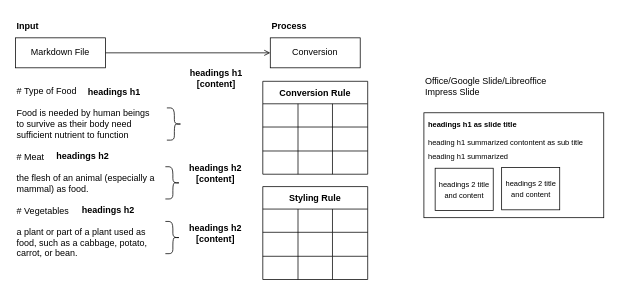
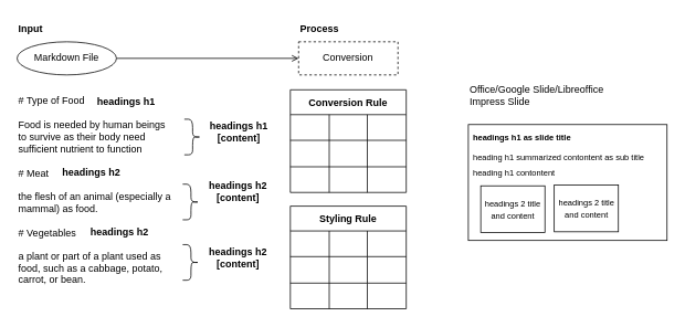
  <mxCell id="0" />
  <mxCell id="1" parent="0" />
  <mxCell id="2" style="edgeStyle=orthogonalEdgeStyle;rounded=0;orthogonalLoop=1;jettySize=auto;html=1;endArrow=open;" edge="1" parent="1" source="3" target="15"><mxGeometry relative="1" as="geometry" /></mxCell>
- <mxCell id="3" value="Markdown File" style="rounded=0;whiteSpace=wrap;html=1;" vertex="1" parent="1"><mxGeometry x="20" y="50" width="120" height="40" as="geometry" /></mxCell>
+ <mxCell id="3" value="Markdown File" style="ellipse;whiteSpace=wrap;html=1;" vertex="1" parent="1"><mxGeometry x="20" y="50" width="120" height="40" as="geometry" /></mxCell>
  <mxCell id="4" value="&lt;b&gt;Input&lt;/b&gt;" style="text;html=1;strokeColor=none;fillColor=none;align=left;verticalAlign=middle;whiteSpace=wrap;rounded=0;" vertex="1" parent="1"><mxGeometry x="20" y="20" width="60" height="30" as="geometry" /></mxCell>
  <mxCell id="5" value="# Type of Food&lt;br&gt;&lt;br&gt;Food is needed by human beings to survive as their body need sufficient nutrient to function&lt;br&gt;&lt;br&gt;# Meat&lt;br&gt;&lt;br&gt;the flesh of an animal (especially a mammal) as food.&lt;br&gt;&lt;br&gt;# Vegetables&lt;br&gt;&lt;br&gt;a plant or part of a plant used as food, such as a cabbage, potato, carrot, or bean." style="text;html=1;strokeColor=none;fillColor=none;align=left;verticalAlign=middle;whiteSpace=wrap;rounded=0;" vertex="1" parent="1"><mxGeometry x="20" y="140" width="190" height="180" as="geometry" /></mxCell>
  <mxCell id="6" value="&lt;b&gt;headings h1&lt;/b&gt;" style="text;html=1;strokeColor=none;fillColor=none;align=center;verticalAlign=middle;whiteSpace=wrap;rounded=0;" vertex="1" parent="1"><mxGeometry x="107" y="108" width="90" height="30" as="geometry" /></mxCell>
  <mxCell id="7" value="&lt;b&gt;headings h2&lt;/b&gt;" style="text;html=1;strokeColor=none;fillColor=none;align=center;verticalAlign=middle;whiteSpace=wrap;rounded=0;" vertex="1" parent="1"><mxGeometry x="70" y="193" width="80" height="30" as="geometry" /></mxCell>
  <mxCell id="8" value="&lt;b&gt;headings h2&lt;/b&gt;" style="text;html=1;strokeColor=none;fillColor=none;align=center;verticalAlign=middle;whiteSpace=wrap;rounded=0;" vertex="1" parent="1"><mxGeometry x="104" y="265" width="80" height="30" as="geometry" /></mxCell>
- <mxCell id="9" value="&lt;b&gt;headings h1 [content]&lt;/b&gt;" style="text;html=1;strokeColor=none;fillColor=none;align=center;verticalAlign=middle;whiteSpace=wrap;rounded=0;" vertex="1" parent="1"><mxGeometry x="243" y="88.5" width="90" height="30" as="geometry" /></mxCell>
+ <mxCell id="9" value="&lt;b&gt;headings h1 [content]&lt;/b&gt;" style="text;html=1;strokeColor=none;fillColor=none;align=center;verticalAlign=middle;whiteSpace=wrap;rounded=0;" vertex="1" parent="1"><mxGeometry x="243" y="143.5" width="90" height="30" as="geometry" /></mxCell>
  <mxCell id="10" value="&lt;b&gt;headings h2 [content]&lt;/b&gt;" style="text;html=1;strokeColor=none;fillColor=none;align=center;verticalAlign=middle;whiteSpace=wrap;rounded=0;" vertex="1" parent="1"><mxGeometry x="242" y="216" width="90" height="30" as="geometry" /></mxCell>
  <mxCell id="11" value="" style="shape=curlyBracket;whiteSpace=wrap;html=1;rounded=1;flipH=1;" vertex="1" parent="1"><mxGeometry x="222" y="143.5" width="20" height="43" as="geometry" /></mxCell>
  <mxCell id="12" value="" style="shape=curlyBracket;whiteSpace=wrap;html=1;rounded=1;flipH=1;" vertex="1" parent="1"><mxGeometry x="220" y="222" width="20" height="43" as="geometry" /></mxCell>
  <mxCell id="13" value="" style="shape=curlyBracket;whiteSpace=wrap;html=1;rounded=1;flipH=1;" vertex="1" parent="1"><mxGeometry x="220" y="295" width="20" height="43" as="geometry" /></mxCell>
  <mxCell id="14" value="&lt;b&gt;headings h2 [content]&lt;/b&gt;" style="text;html=1;strokeColor=none;fillColor=none;align=center;verticalAlign=middle;whiteSpace=wrap;rounded=0;" vertex="1" parent="1"><mxGeometry x="242" y="295.5" width="90" height="30" as="geometry" /></mxCell>
- <mxCell id="15" value="Conversion" style="rounded=0;whiteSpace=wrap;html=1;" vertex="1" parent="1"><mxGeometry x="360" y="50" width="120" height="40" as="geometry" /></mxCell>
+ <mxCell id="15" value="Conversion" style="rounded=0;whiteSpace=wrap;html=1;dashed=1;" vertex="1" parent="1"><mxGeometry x="360" y="50" width="120" height="40" as="geometry" /></mxCell>
  <mxCell id="16" value="Conversion Rule" style="shape=table;startSize=30;container=1;collapsible=0;childLayout=tableLayout;fontStyle=1;align=center;" vertex="1" parent="1"><mxGeometry x="350" y="108" width="140" height="124" as="geometry" /></mxCell>
  <mxCell id="17" value="" style="shape=tableRow;horizontal=0;startSize=0;swimlaneHead=0;swimlaneBody=0;top=0;left=0;bottom=0;right=0;collapsible=0;dropTarget=0;fillColor=none;points=[[0,0.5],[1,0.5]];portConstraint=eastwest;" vertex="1" parent="16"><mxGeometry y="30" width="140" height="31" as="geometry" /></mxCell>
  <mxCell id="18" value="" style="shape=partialRectangle;html=1;whiteSpace=wrap;connectable=0;fillColor=none;top=0;left=0;bottom=0;right=0;overflow=hidden;" vertex="1" parent="17"><mxGeometry width="47" height="31" as="geometry"><mxRectangle width="47" height="31" as="alternateBounds" /></mxGeometry></mxCell>
  <mxCell id="19" value="" style="shape=partialRectangle;html=1;whiteSpace=wrap;connectable=0;fillColor=none;top=0;left=0;bottom=0;right=0;overflow=hidden;" vertex="1" parent="17"><mxGeometry x="47" width="46" height="31" as="geometry"><mxRectangle width="46" height="31" as="alternateBounds" /></mxGeometry></mxCell>
  <mxCell id="20" value="" style="shape=partialRectangle;html=1;whiteSpace=wrap;connectable=0;fillColor=none;top=0;left=0;bottom=0;right=0;overflow=hidden;" vertex="1" parent="17"><mxGeometry x="93" width="47" height="31" as="geometry"><mxRectangle width="47" height="31" as="alternateBounds" /></mxGeometry></mxCell>
  <mxCell id="21" value="" style="shape=tableRow;horizontal=0;startSize=0;swimlaneHead=0;swimlaneBody=0;top=0;left=0;bottom=0;right=0;collapsible=0;dropTarget=0;fillColor=none;points=[[0,0.5],[1,0.5]];portConstraint=eastwest;" vertex="1" parent="16"><mxGeometry y="61" width="140" height="32" as="geometry" /></mxCell>
  <mxCell id="22" value="" style="shape=partialRectangle;html=1;whiteSpace=wrap;connectable=0;fillColor=none;top=0;left=0;bottom=0;right=0;overflow=hidden;" vertex="1" parent="21"><mxGeometry width="47" height="32" as="geometry"><mxRectangle width="47" height="32" as="alternateBounds" /></mxGeometry></mxCell>
  <mxCell id="23" value="" style="shape=partialRectangle;html=1;whiteSpace=wrap;connectable=0;fillColor=none;top=0;left=0;bottom=0;right=0;overflow=hidden;" vertex="1" parent="21"><mxGeometry x="47" width="46" height="32" as="geometry"><mxRectangle width="46" height="32" as="alternateBounds" /></mxGeometry></mxCell>
  <mxCell id="24" value="" style="shape=partialRectangle;html=1;whiteSpace=wrap;connectable=0;fillColor=none;top=0;left=0;bottom=0;right=0;overflow=hidden;" vertex="1" parent="21"><mxGeometry x="93" width="47" height="32" as="geometry"><mxRectangle width="47" height="32" as="alternateBounds" /></mxGeometry></mxCell>
  <mxCell id="25" value="" style="shape=tableRow;horizontal=0;startSize=0;swimlaneHead=0;swimlaneBody=0;top=0;left=0;bottom=0;right=0;collapsible=0;dropTarget=0;fillColor=none;points=[[0,0.5],[1,0.5]];portConstraint=eastwest;" vertex="1" parent="16"><mxGeometry y="93" width="140" height="31" as="geometry" /></mxCell>
  <mxCell id="26" value="" style="shape=partialRectangle;html=1;whiteSpace=wrap;connectable=0;fillColor=none;top=0;left=0;bottom=0;right=0;overflow=hidden;" vertex="1" parent="25"><mxGeometry width="47" height="31" as="geometry"><mxRectangle width="47" height="31" as="alternateBounds" /></mxGeometry></mxCell>
  <mxCell id="27" value="" style="shape=partialRectangle;html=1;whiteSpace=wrap;connectable=0;fillColor=none;top=0;left=0;bottom=0;right=0;overflow=hidden;" vertex="1" parent="25"><mxGeometry x="47" width="46" height="31" as="geometry"><mxRectangle width="46" height="31" as="alternateBounds" /></mxGeometry></mxCell>
  <mxCell id="28" value="" style="shape=partialRectangle;html=1;whiteSpace=wrap;connectable=0;fillColor=none;top=0;left=0;bottom=0;right=0;overflow=hidden;" vertex="1" parent="25"><mxGeometry x="93" width="47" height="31" as="geometry"><mxRectangle width="47" height="31" as="alternateBounds" /></mxGeometry></mxCell>
  <mxCell id="29" value="&lt;b&gt;Process&lt;/b&gt;" style="text;html=1;strokeColor=none;fillColor=none;align=left;verticalAlign=middle;whiteSpace=wrap;rounded=0;" vertex="1" parent="1"><mxGeometry x="360" y="20" width="60" height="30" as="geometry" /></mxCell>
  <mxCell id="30" value="Office/Google Slide/Libreoffice Impress Slide" style="text;html=1;strokeColor=none;fillColor=none;align=left;verticalAlign=middle;whiteSpace=wrap;rounded=0;" vertex="1" parent="1"><mxGeometry x="565" y="100" width="170" height="30" as="geometry" /></mxCell>
  <mxCell id="31" value="" style="rounded=0;whiteSpace=wrap;html=1;" vertex="1" parent="1"><mxGeometry x="565" y="150" width="240" height="140" as="geometry" /></mxCell>
  <mxCell id="32" value="&lt;b style=&quot;font-size: 10px;&quot;&gt;headings h1 as slide title&lt;/b&gt;" style="text;html=1;strokeColor=none;fillColor=none;align=center;verticalAlign=middle;whiteSpace=wrap;rounded=0;fontSize=10;" vertex="1" parent="1"><mxGeometry x="565" y="150" width="130" height="30" as="geometry" /></mxCell>
  <mxCell id="33" value="heading h1 summarized contontent as sub title" style="text;html=1;strokeColor=none;fillColor=none;align=left;verticalAlign=middle;whiteSpace=wrap;rounded=0;fontSize=10;" vertex="1" parent="1"><mxGeometry x="569" y="173.5" width="220" height="30" as="geometry" /></mxCell>
- <mxCell id="34" value="heading h1 summarized&amp;nbsp;" style="text;html=1;strokeColor=none;fillColor=none;align=left;verticalAlign=middle;whiteSpace=wrap;rounded=0;fontSize=10;" vertex="1" parent="1"><mxGeometry x="569" y="193" width="220" height="30" as="geometry" /></mxCell>
+ <mxCell id="34" value="heading h1 contontent&amp;nbsp;" style="text;html=1;strokeColor=none;fillColor=none;align=left;verticalAlign=middle;whiteSpace=wrap;rounded=0;fontSize=10;" vertex="1" parent="1"><mxGeometry x="569" y="193" width="220" height="30" as="geometry" /></mxCell>
  <mxCell id="35" value="&lt;font style=&quot;font-size: 10px;&quot;&gt;headings 2 title and content&lt;/font&gt;" style="rounded=0;whiteSpace=wrap;html=1;" vertex="1" parent="1"><mxGeometry x="580" y="224" width="77.5" height="56.5" as="geometry" /></mxCell>
  <mxCell id="36" value="&lt;font style=&quot;font-size: 10px;&quot;&gt;headings 2 title and content&lt;/font&gt;" style="rounded=0;whiteSpace=wrap;html=1;" vertex="1" parent="1"><mxGeometry x="668.75" y="223" width="77.5" height="56.5" as="geometry" /></mxCell>
  <mxCell id="37" value="Styling Rule" style="shape=table;startSize=30;container=1;collapsible=0;childLayout=tableLayout;fontStyle=1;align=center;" vertex="1" parent="1"><mxGeometry x="350" y="248.5" width="140" height="124" as="geometry" /></mxCell>
  <mxCell id="38" value="" style="shape=tableRow;horizontal=0;startSize=0;swimlaneHead=0;swimlaneBody=0;top=0;left=0;bottom=0;right=0;collapsible=0;dropTarget=0;fillColor=none;points=[[0,0.5],[1,0.5]];portConstraint=eastwest;" vertex="1" parent="37"><mxGeometry y="30" width="140" height="31" as="geometry" /></mxCell>
  <mxCell id="39" value="" style="shape=partialRectangle;html=1;whiteSpace=wrap;connectable=0;fillColor=none;top=0;left=0;bottom=0;right=0;overflow=hidden;" vertex="1" parent="38"><mxGeometry width="47" height="31" as="geometry"><mxRectangle width="47" height="31" as="alternateBounds" /></mxGeometry></mxCell>
  <mxCell id="40" value="" style="shape=partialRectangle;html=1;whiteSpace=wrap;connectable=0;fillColor=none;top=0;left=0;bottom=0;right=0;overflow=hidden;" vertex="1" parent="38"><mxGeometry x="47" width="46" height="31" as="geometry"><mxRectangle width="46" height="31" as="alternateBounds" /></mxGeometry></mxCell>
  <mxCell id="41" value="" style="shape=partialRectangle;html=1;whiteSpace=wrap;connectable=0;fillColor=none;top=0;left=0;bottom=0;right=0;overflow=hidden;" vertex="1" parent="38"><mxGeometry x="93" width="47" height="31" as="geometry"><mxRectangle width="47" height="31" as="alternateBounds" /></mxGeometry></mxCell>
  <mxCell id="42" value="" style="shape=tableRow;horizontal=0;startSize=0;swimlaneHead=0;swimlaneBody=0;top=0;left=0;bottom=0;right=0;collapsible=0;dropTarget=0;fillColor=none;points=[[0,0.5],[1,0.5]];portConstraint=eastwest;" vertex="1" parent="37"><mxGeometry y="61" width="140" height="32" as="geometry" /></mxCell>
  <mxCell id="43" value="" style="shape=partialRectangle;html=1;whiteSpace=wrap;connectable=0;fillColor=none;top=0;left=0;bottom=0;right=0;overflow=hidden;" vertex="1" parent="42"><mxGeometry width="47" height="32" as="geometry"><mxRectangle width="47" height="32" as="alternateBounds" /></mxGeometry></mxCell>
  <mxCell id="44" value="" style="shape=partialRectangle;html=1;whiteSpace=wrap;connectable=0;fillColor=none;top=0;left=0;bottom=0;right=0;overflow=hidden;" vertex="1" parent="42"><mxGeometry x="47" width="46" height="32" as="geometry"><mxRectangle width="46" height="32" as="alternateBounds" /></mxGeometry></mxCell>
  <mxCell id="45" value="" style="shape=partialRectangle;html=1;whiteSpace=wrap;connectable=0;fillColor=none;top=0;left=0;bottom=0;right=0;overflow=hidden;" vertex="1" parent="42"><mxGeometry x="93" width="47" height="32" as="geometry"><mxRectangle width="47" height="32" as="alternateBounds" /></mxGeometry></mxCell>
  <mxCell id="46" value="" style="shape=tableRow;horizontal=0;startSize=0;swimlaneHead=0;swimlaneBody=0;top=0;left=0;bottom=0;right=0;collapsible=0;dropTarget=0;fillColor=none;points=[[0,0.5],[1,0.5]];portConstraint=eastwest;" vertex="1" parent="37"><mxGeometry y="93" width="140" height="31" as="geometry" /></mxCell>
  <mxCell id="47" value="" style="shape=partialRectangle;html=1;whiteSpace=wrap;connectable=0;fillColor=none;top=0;left=0;bottom=0;right=0;overflow=hidden;" vertex="1" parent="46"><mxGeometry width="47" height="31" as="geometry"><mxRectangle width="47" height="31" as="alternateBounds" /></mxGeometry></mxCell>
  <mxCell id="48" value="" style="shape=partialRectangle;html=1;whiteSpace=wrap;connectable=0;fillColor=none;top=0;left=0;bottom=0;right=0;overflow=hidden;" vertex="1" parent="46"><mxGeometry x="47" width="46" height="31" as="geometry"><mxRectangle width="46" height="31" as="alternateBounds" /></mxGeometry></mxCell>
  <mxCell id="49" value="" style="shape=partialRectangle;html=1;whiteSpace=wrap;connectable=0;fillColor=none;top=0;left=0;bottom=0;right=0;overflow=hidden;" vertex="1" parent="46"><mxGeometry x="93" width="47" height="31" as="geometry"><mxRectangle width="47" height="31" as="alternateBounds" /></mxGeometry></mxCell>
